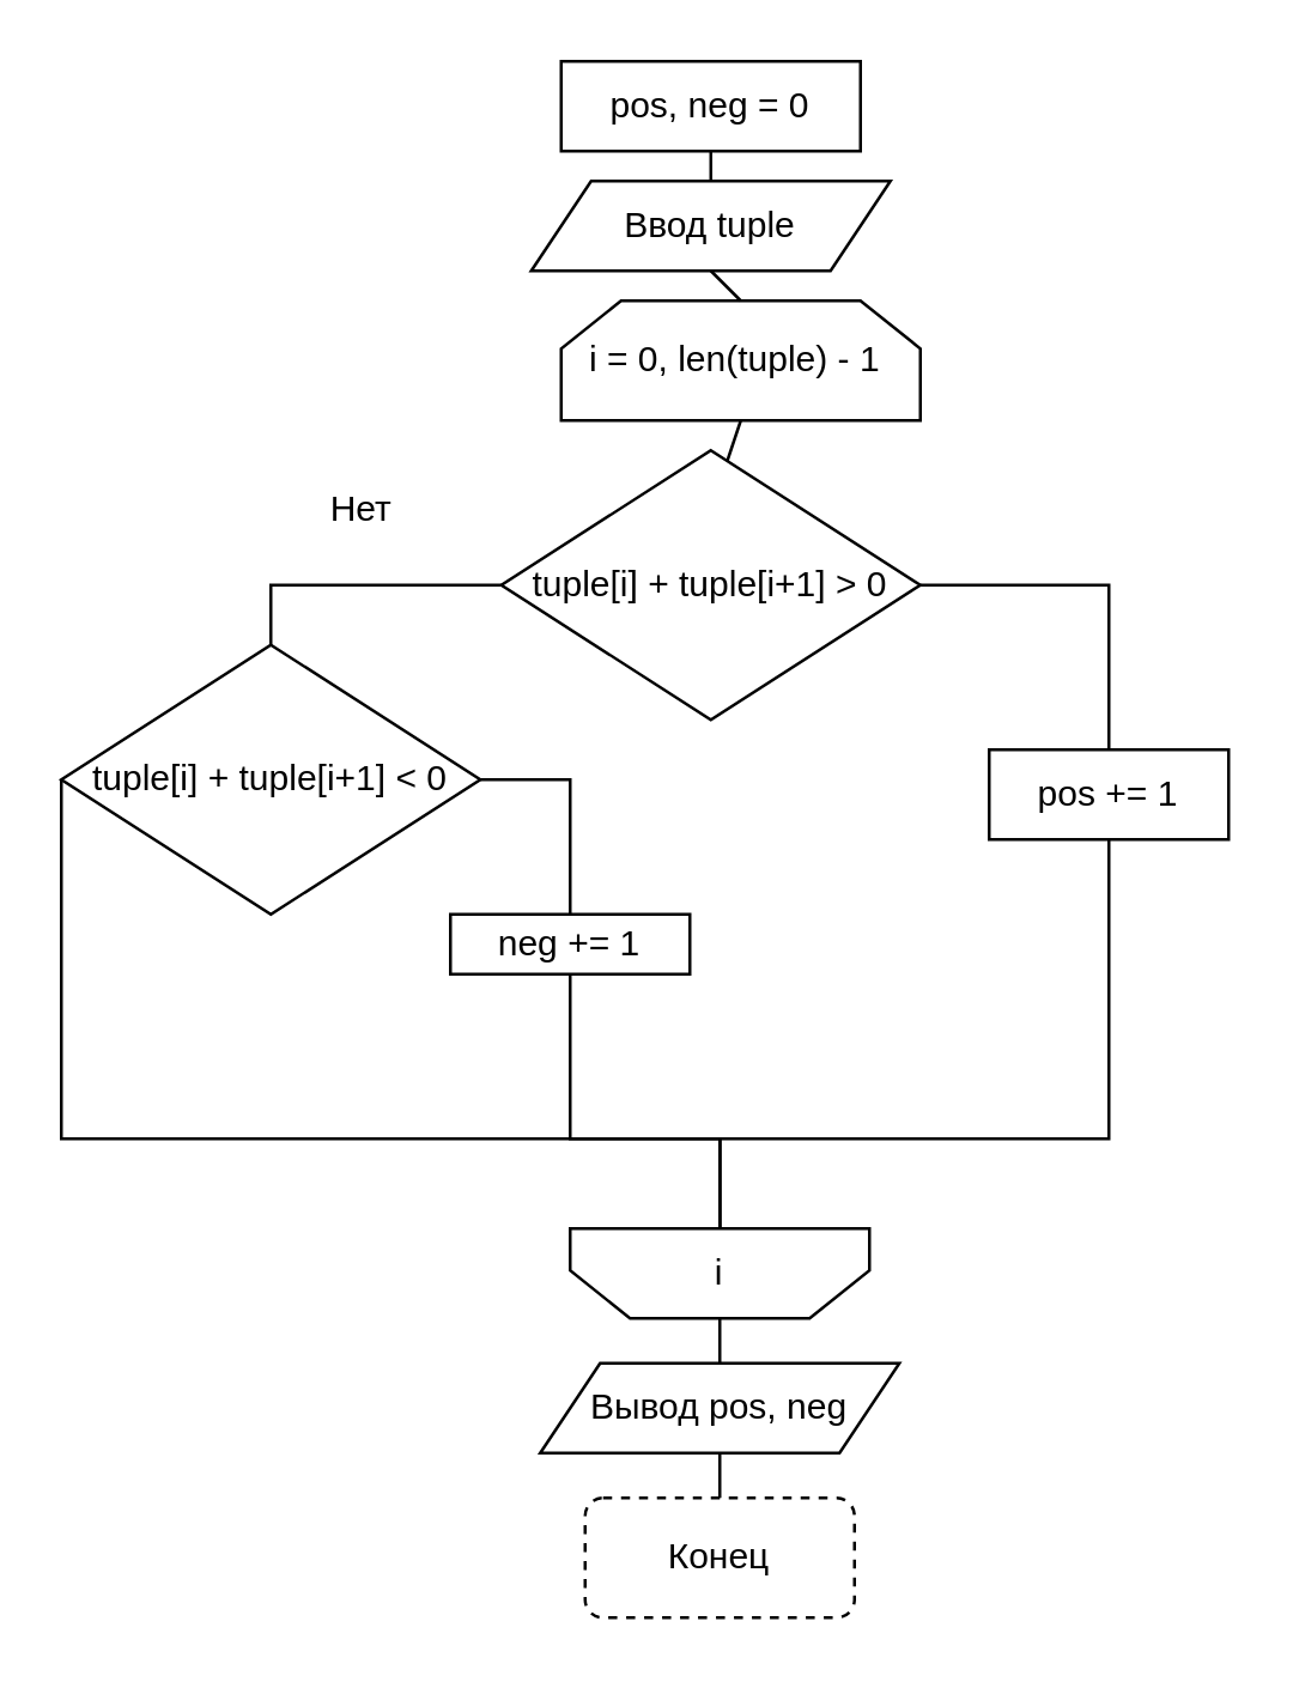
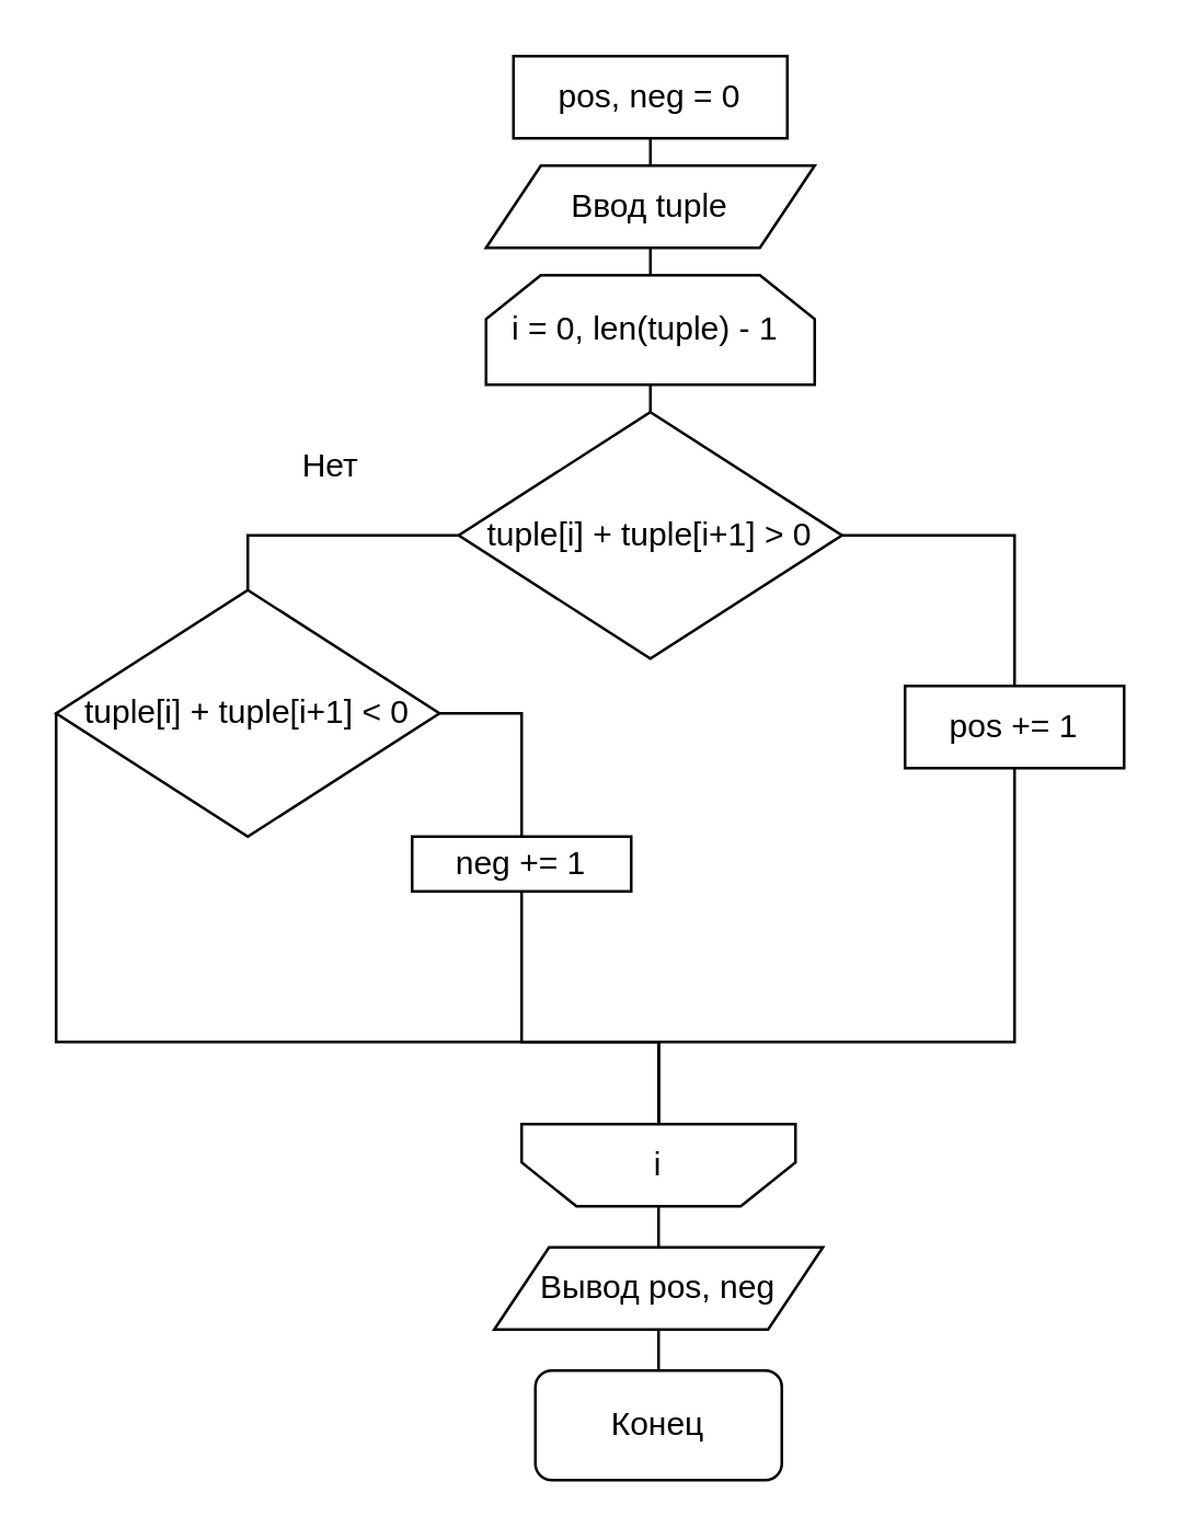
  <mxCell id="0" />
  <mxCell id="1" parent="0" />
  <mxCell id="2" value="pos, neg = 0" style="rounded=0;whiteSpace=wrap;html=1;" vertex="1" parent="1"><mxGeometry x="187" y="20" width="100" height="30" as="geometry" /></mxCell>
  <mxCell id="3" value="" style="endArrow=none;html=1;rounded=0;entryX=0.5;entryY=1;entryDx=0;entryDy=0;exitX=0.5;exitY=0;exitDx=0;exitDy=0;" edge="1" parent="1" target="2"><mxGeometry width="50" height="50" relative="1" as="geometry"><mxPoint x="237" y="60" as="sourcePoint" /><mxPoint x="330" y="90" as="targetPoint" /></mxGeometry></mxCell>
- <mxCell id="4" value="i = 0, len(tuple) - 1&amp;nbsp;" style="shape=loopLimit;whiteSpace=wrap;html=1;" vertex="1" parent="1"><mxGeometry x="187" y="100" width="120" height="40" as="geometry" /></mxCell>
+ <mxCell id="4" value="i = 0, len(tuple) - 1&amp;nbsp;" style="shape=loopLimit;whiteSpace=wrap;html=1;" vertex="1" parent="1"><mxGeometry x="177" y="100" width="120" height="40" as="geometry" /></mxCell>
  <mxCell id="5" value="Ввод tuple" style="shape=parallelogram;perimeter=parallelogramPerimeter;whiteSpace=wrap;html=1;fixedSize=1;" vertex="1" parent="1"><mxGeometry x="177" y="60" width="120" height="30" as="geometry" /></mxCell>
  <mxCell id="6" value="" style="endArrow=none;html=1;rounded=0;entryX=0.5;entryY=1;entryDx=0;entryDy=0;exitX=0.5;exitY=0;exitDx=0;exitDy=0;" edge="1" parent="1" source="4" target="5"><mxGeometry width="50" height="50" relative="1" as="geometry"><mxPoint x="280" y="140" as="sourcePoint" /><mxPoint x="330" y="90" as="targetPoint" /></mxGeometry></mxCell>
  <mxCell id="7" value="" style="endArrow=none;html=1;rounded=0;entryX=0.5;entryY=1;entryDx=0;entryDy=0;" edge="1" parent="1" target="4"><mxGeometry width="50" height="50" relative="1" as="geometry"><mxPoint x="237" y="170" as="sourcePoint" /><mxPoint x="280" y="170" as="targetPoint" /></mxGeometry></mxCell>
  <mxCell id="8" value="&lt;span style=&quot;font-size: 12px;&quot;&gt;tuple[i] + tuple[i+1] &amp;gt; 0&lt;/span&gt;" style="rhombus;whiteSpace=wrap;html=1;" vertex="1" parent="1"><mxGeometry x="167" y="150" width="140" height="90" as="geometry" /></mxCell>
  <mxCell id="9" value="" style="endArrow=none;html=1;rounded=0;exitX=1;exitY=0.5;exitDx=0;exitDy=0;" edge="1" parent="1" source="8" target="10"><mxGeometry width="50" height="50" relative="1" as="geometry"><mxPoint x="330" y="240" as="sourcePoint" /><mxPoint x="360" y="210" as="targetPoint" /><Array as="points"><mxPoint x="370" y="195" /></Array></mxGeometry></mxCell>
  <mxCell id="10" value="pos += 1" style="rounded=0;whiteSpace=wrap;html=1;" vertex="1" parent="1"><mxGeometry x="330" y="250" width="80" height="30" as="geometry" /></mxCell>
  <mxCell id="11" value="" style="endArrow=none;html=1;rounded=0;entryX=0;entryY=0.5;entryDx=0;entryDy=0;exitX=0.5;exitY=0;exitDx=0;exitDy=0;" edge="1" parent="1" source="12" target="8"><mxGeometry width="50" height="50" relative="1" as="geometry"><mxPoint x="70" y="195" as="sourcePoint" /><mxPoint x="110" y="250" as="targetPoint" /><Array as="points"><mxPoint x="90" y="195" /></Array></mxGeometry></mxCell>
  <mxCell id="12" value="&lt;span style=&quot;font-size: 12px;&quot;&gt;tuple[i] + tuple[i+1] &amp;lt; 0&lt;/span&gt;" style="rhombus;whiteSpace=wrap;html=1;" vertex="1" parent="1"><mxGeometry x="20" y="215" width="140" height="90" as="geometry" /></mxCell>
  <mxCell id="13" value="Нет" style="text;html=1;align=center;verticalAlign=middle;resizable=0;points=[];autosize=1;strokeColor=none;fillColor=none;" vertex="1" parent="1"><mxGeometry x="100" y="155" width="40" height="30" as="geometry" /></mxCell>
  <mxCell id="14" value="" style="endArrow=none;html=1;rounded=0;exitX=1;exitY=0.5;exitDx=0;exitDy=0;entryX=0.5;entryY=0;entryDx=0;entryDy=0;" edge="1" parent="1" source="12" target="15"><mxGeometry width="50" height="50" relative="1" as="geometry"><mxPoint x="184" y="390" as="sourcePoint" /><mxPoint x="234" y="340" as="targetPoint" /><Array as="points"><mxPoint x="190" y="260" /></Array></mxGeometry></mxCell>
  <mxCell id="15" value="neg += 1" style="rounded=0;whiteSpace=wrap;html=1;" vertex="1" parent="1"><mxGeometry x="150" y="305" width="80" height="20" as="geometry" /></mxCell>
  <mxCell id="16" value="" style="endArrow=none;html=1;rounded=0;entryX=0.5;entryY=1;entryDx=0;entryDy=0;exitX=0.5;exitY=1;exitDx=0;exitDy=0;" edge="1" parent="1" source="10" target="17"><mxGeometry width="50" height="50" relative="1" as="geometry"><mxPoint x="290" y="380" as="sourcePoint" /><mxPoint x="240" y="380" as="targetPoint" /><Array as="points"><mxPoint x="370" y="380" /><mxPoint x="240" y="380" /></Array></mxGeometry></mxCell>
  <mxCell id="17" value="i" style="shape=loopLimit;whiteSpace=wrap;html=1;direction=west;" vertex="1" parent="1"><mxGeometry x="190" y="410" width="100" height="30" as="geometry" /></mxCell>
  <mxCell id="18" value="" style="endArrow=none;html=1;rounded=0;entryX=0;entryY=0.5;entryDx=0;entryDy=0;exitX=0.5;exitY=1;exitDx=0;exitDy=0;" edge="1" parent="1" source="17" target="12"><mxGeometry width="50" height="50" relative="1" as="geometry"><mxPoint x="-60" y="340" as="sourcePoint" /><mxPoint x="-10" y="290" as="targetPoint" /><Array as="points"><mxPoint x="240" y="380" /><mxPoint x="20" y="380" /></Array></mxGeometry></mxCell>
  <mxCell id="19" value="" style="endArrow=none;html=1;rounded=0;entryX=0.5;entryY=1;entryDx=0;entryDy=0;exitX=0.5;exitY=1;exitDx=0;exitDy=0;" edge="1" parent="1" source="17" target="15"><mxGeometry width="50" height="50" relative="1" as="geometry"><mxPoint x="247" y="355" as="sourcePoint" /><mxPoint x="297" y="305" as="targetPoint" /><Array as="points"><mxPoint x="240" y="380" /><mxPoint x="190" y="380" /></Array></mxGeometry></mxCell>
  <mxCell id="20" value="Вывод pos, neg" style="shape=parallelogram;perimeter=parallelogramPerimeter;whiteSpace=wrap;html=1;fixedSize=1;" vertex="1" parent="1"><mxGeometry x="180" y="455" width="120" height="30" as="geometry" /></mxCell>
  <mxCell id="21" value="" style="endArrow=none;html=1;rounded=0;entryX=0.5;entryY=0;entryDx=0;entryDy=0;exitX=0.5;exitY=0;exitDx=0;exitDy=0;" edge="1" parent="1" source="20" target="17"><mxGeometry width="50" height="50" relative="1" as="geometry"><mxPoint x="330" y="510" as="sourcePoint" /><mxPoint x="380" y="460" as="targetPoint" /></mxGeometry></mxCell>
- <mxCell id="22" value="Конец" style="rounded=1;whiteSpace=wrap;html=1;dashed=1;" vertex="1" parent="1"><mxGeometry x="195" y="500" width="90" height="40" as="geometry" /></mxCell>
+ <mxCell id="22" value="Конец" style="rounded=1;whiteSpace=wrap;html=1;" vertex="1" parent="1"><mxGeometry x="195" y="500" width="90" height="40" as="geometry" /></mxCell>
  <mxCell id="23" value="" style="endArrow=none;html=1;rounded=0;entryX=0.5;entryY=1;entryDx=0;entryDy=0;exitX=0.5;exitY=0;exitDx=0;exitDy=0;" edge="1" parent="1" source="22" target="20"><mxGeometry width="50" height="50" relative="1" as="geometry"><mxPoint x="280" y="510" as="sourcePoint" /><mxPoint x="330" y="460" as="targetPoint" /></mxGeometry></mxCell>
